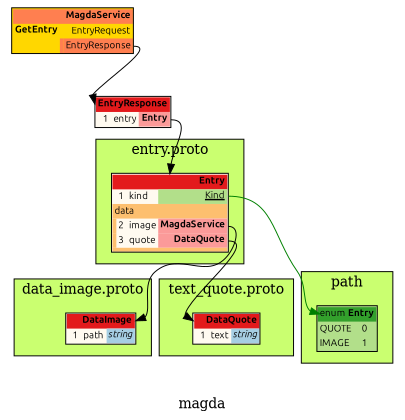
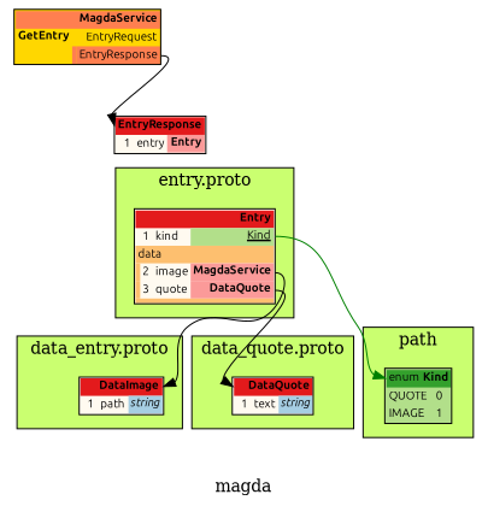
  digraph {
    label=magda
    rankdir=TB
    node [fontname=Ubuntu fontsize=10 shape=plaintext]
    edge [color="#000000" headport=header]
    n1 [label=<<TABLE BORDER="1" CELLBORDER="0" CELLSPACING="0" BGCOLOR="#fffaf0"><TR><TD COLSPAN="4" PORT="header" BGCOLOR="#e31a1c" ALIGN="right"><b>DataImage</b></TD></TR><TR><TD ALIGN="right"></TD><TD ALIGN="right">1</TD><TD ALIGN="left">path</TD><TD BGCOLOR="#a6cee3" PORT="popath" ALIGN="right" TITLE="string"><i>string</i></TD></TR></TABLE>>]
    n2 [label=<<TABLE BORDER="1" CELLBORDER="0" CELLSPACING="0" BGCOLOR="#fffaf0"><TR><TD COLSPAN="4" PORT="header" BGCOLOR="#e31a1c" ALIGN="right"><b>DataQuote</b></TD></TR><TR><TD ALIGN="right"></TD><TD ALIGN="right">1</TD><TD ALIGN="left">text</TD><TD BGCOLOR="#a6cee3" PORT="potext" ALIGN="right" TITLE="string"><i>string</i></TD></TR></TABLE>>]
    n3 [label=<<TABLE BORDER="1" CELLBORDER="0" CELLSPACING="0" BGCOLOR="#fffaf0"><TR><TD COLSPAN="4" PORT="header" BGCOLOR="#e31a1c" ALIGN="right"><b>Entry</b></TD></TR><TR><TD ALIGN="right"></TD><TD ALIGN="right">1</TD><TD ALIGN="left">kind</TD><TD BGCOLOR="#b2df8a" PORT="pokind" ALIGN="right"><u>Kind</u></TD></TR><TR><TD COLSPAN="4" BGCOLOR="#fdbf6f" ALIGN="left">data</TD></TR><TR><TD BGCOLOR="#fdbf6f"></TD><TD ALIGN="right">2</TD><TD ALIGN="left">image</TD><TD ALIGN="right" BGCOLOR="#fb9a99" PORT="poimage"><b>MagdaService</b></TD></TR><TR><TD BGCOLOR="#fdbf6f"></TD><TD ALIGN="right">3</TD><TD ALIGN="left">quote</TD><TD ALIGN="right" BGCOLOR="#fb9a99" PORT="poquote"><b>DataQuote</b></TD></TR><TR><TD COLSPAN="4" BGCOLOR="#fdbf6f"></TD></TR></TABLE>>]
-   n4 [label=<<TABLE BORDER="1" CELLBORDER="0" CELLSPACING="0" BGCOLOR="#b2df8a"><TR><TD COLSPAN="2" PORT="header" BGCOLOR="#33a02c" ALIGN="right">enum <b>Entry</b></TD></TR><TR><TD BGCOLOR="#b2df8a" ALIGN="left">QUOTE</TD><TD BGCOLOR="#b2df8a" ALIGN="left">0</TD></TR><TR><TD BGCOLOR="#b2df8a" ALIGN="left">IMAGE</TD><TD BGCOLOR="#b2df8a" ALIGN="left">1</TD></TR></TABLE>>]
+   n4 [label=<<TABLE BORDER="1" CELLBORDER="0" CELLSPACING="0" BGCOLOR="#b2df8a"><TR><TD COLSPAN="2" PORT="header" BGCOLOR="#33a02c" ALIGN="right">enum <b>Kind</b></TD></TR><TR><TD BGCOLOR="#b2df8a" ALIGN="left">QUOTE</TD><TD BGCOLOR="#b2df8a" ALIGN="left">0</TD></TR><TR><TD BGCOLOR="#b2df8a" ALIGN="left">IMAGE</TD><TD BGCOLOR="#b2df8a" ALIGN="left">1</TD></TR></TABLE>>]
    n5 [label=<<TABLE BORDER="1" CELLBORDER="0" CELLSPACING="0" BGCOLOR="#ffd700"><TR><TD COLSPAN="3" PORT="header" BGCOLOR="#ff7f50" ALIGN="right"><b>MagdaService</b></TD></TR><TR><TD ALIGN="left"><b>GetEntry</b></TD><TD></TD><TD PORT="poGetEntry_request" ALIGN="right">EntryRequest</TD></TR><TR style="border-bottom: 1px solid red"><TD></TD><TD BGCOLOR="#ff7f50"></TD><TD PORT="poGetEntry_response" ALIGN="right" BGCOLOR="#ff7f50">EntryResponse</TD></TR></TABLE>>]
    n6 [label=<<TABLE BORDER="1" CELLBORDER="0" CELLSPACING="0" BGCOLOR="#fffaf0"><TR><TD COLSPAN="4" PORT="header" BGCOLOR="#e31a1c" ALIGN="right"><b>EntryResponse</b></TD></TR><TR><TD ALIGN="right"></TD><TD ALIGN="right">1</TD><TD ALIGN="left">entry</TD><TD BGCOLOR="#fb9a99" PORT="poentry" ALIGN="right"><b>Entry</b></TD></TR></TABLE>>]
    subgraph cluster_1 {
      fillcolor="#caff70"
-     label="data_image.proto"
+     label="data_entry.proto"
      style=filled
      n1
    }
    subgraph cluster_2 {
      fillcolor="#caff70"
-     label="text_quote.proto"
+     label="data_quote.proto"
      style=filled
      n2
    }
    subgraph cluster_3 {
      fillcolor="#caff70"
      label="entry.proto"
      style=filled
      n3
    }
    subgraph cluster_4 {
      fillcolor="#caff70"
      label=path
      style=filled
      n4
    }
    n3 -> n1 [tailport="poimage:e"]
    n3 -> n2 [tailport="poquote:e"]
    n3 -> n4 [color="#008000" tailport="pokind:e"]
    n5 -> n6 [tailport="poGetEntry_response:e"]
-   n6 -> n3 [tailport="poentry:e"]
  }
